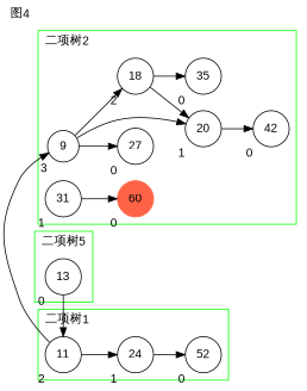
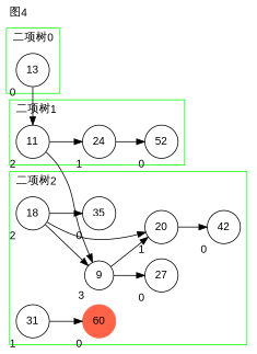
  digraph {
    fontname="Liberation Sans"
    label="图4"
    labeljust=l
    labelloc=t
    rankdir=LR
    node [fontname="Liberation Sans" shape=circle xlabel=0]
    edge [fontname="Liberation Sans"]
    n1 [label=11 xlabel=2]
    n2 [label=24 xlabel=1]
    n3 [label=52]
    n4 [label=13]
    n5 [label=9 xlabel=3]
    n6 [label=18 xlabel=2]
    n7 [label=31 xlabel=1]
    n8 [label=27]
    n9 [label=20 xlabel=1]
    n10 [label=35]
    n11 [color=tomato label=60 style=filled]
    n12 [label=42]
    subgraph cluster_1 {
      label="二项树1"
      pencolor=green
      n1
      n2
      n3
    }
    subgraph cluster_2 {
-     label="二项树5"
+     label="二项树0"
      pencolor=green
      n4
    }
    subgraph cluster_3 {
      label="二项树2"
      pencolor=green
      n5
      n6
      n7
      n8
      n9
      n10
      n11
      n12
    }
    n1 -> n2
    n1 -> n5 [constraint=false]
    n2 -> n3 [weight=100]
    n4 -> n1 [constraint=false]
-   n5 -> n6
+   n6 -> n5
    n5 -> n8 [weight=100]
    n5 -> n9
    n6 -> n9
    n6 -> n10 [weight=100]
    n7 -> n11 [weight=100]
    n9 -> n12 [weight=100]
  }
